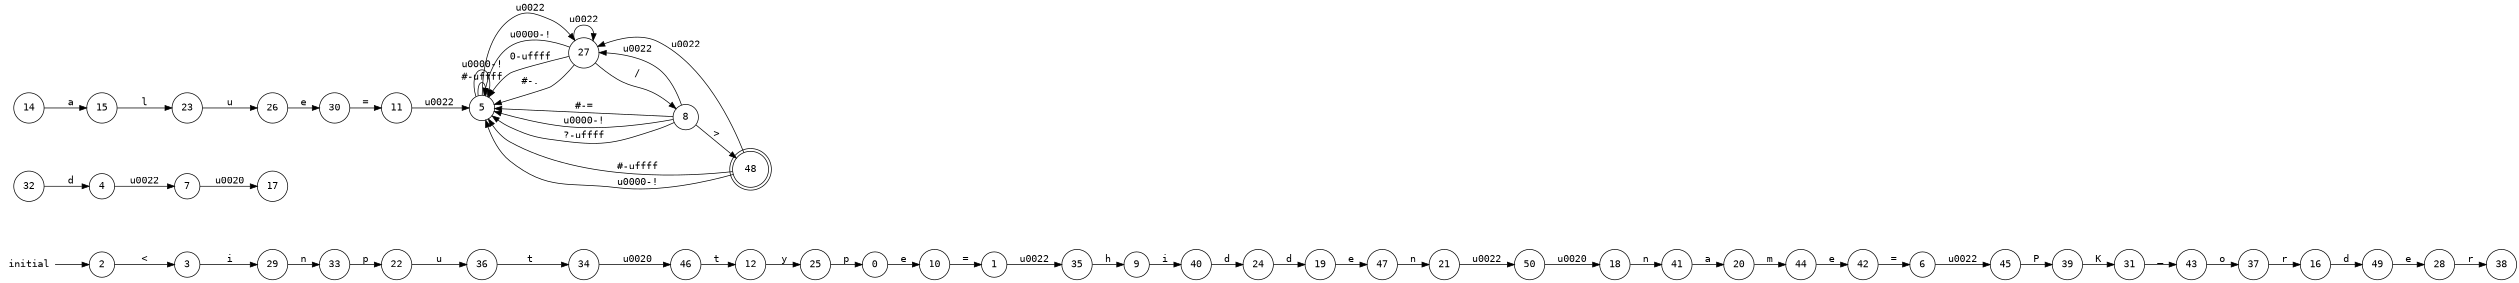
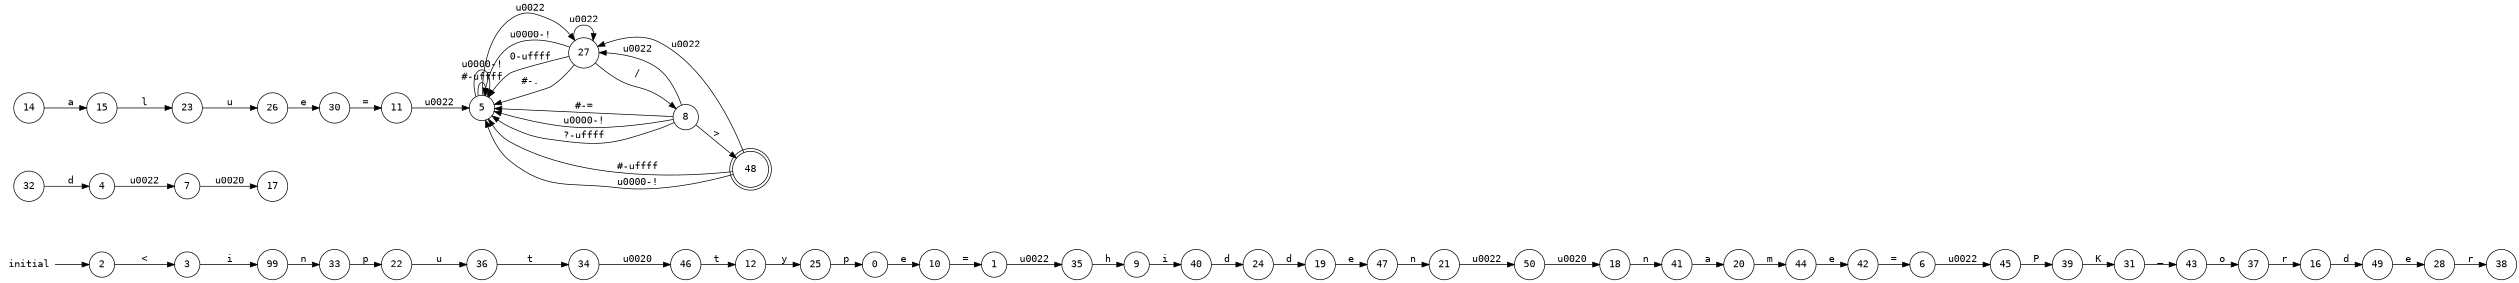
  digraph {
    fontname="DejaVu Sans Mono"
    rankdir=LR
    node [fontname="DejaVu Sans Mono" shape=circle]
    edge [fontname="DejaVu Sans Mono"]
    0
    10
    1
    35
    9
    40
    2
    3
-   29
+   29 [label=99]
    initial [shape=plaintext]
    33
    22
    4
    7
    17
    5
    27
    8
    48 [shape=doublecircle]
    6
    45
    39
    31
    14
    15
    24
    19
    11
    12
    25
    32
    23
    26
    30
    16
    49
    28
    38
    18
    41
    20
    44
    47
    21
    50
    42
    36
    34
    46
    43
    37
    0 -> 10 [label=e]
    10 -> 1 [label="="]
    1 -> 35 [label="\u0022"]
    35 -> 9 [label=h]
    9 -> 40 [label=i]
    40 -> 24 [label=d]
    2 -> 3 [label="<"]
    3 -> 29 [label=i]
    29 -> 33 [label=n]
    initial -> 2
    33 -> 22 [label=p]
    22 -> 36 [label=u]
    4 -> 7 [label="\u0022"]
    7 -> 17 [label="\u0020"]
    5 -> 5 [label="#-\uffff"]
    5 -> 5 [label="\u0000-!"]
    5 -> 27 [label="\u0022"]
    27 -> 5 [label="\u0000-!"]
    27 -> 5 [label="0-\uffff"]
    27 -> 5 [label="#-."]
    27 -> 27 [label="\u0022"]
    27 -> 8 [label="/"]
    8 -> 5 [label="#-="]
    8 -> 5 [label="\u0000-!"]
    8 -> 5 [label="?-\uffff"]
    8 -> 27 [label="\u0022"]
    8 -> 48 [label=">"]
    48 -> 5 [label="#-\uffff"]
    48 -> 5 [label="\u0000-!"]
    48 -> 27 [label="\u0022"]
    6 -> 45 [label="\u0022"]
    45 -> 39 [label=P]
    39 -> 31 [label=K]
    31 -> 43 [label=_]
    14 -> 15 [label=a]
    15 -> 23 [label=l]
    24 -> 19 [label=d]
    19 -> 47 [label=e]
    11 -> 5 [label="\u0022"]
    12 -> 25 [label=y]
    25 -> 0 [label=p]
    32 -> 4 [label=d]
    23 -> 26 [label=u]
    26 -> 30 [label=e]
    30 -> 11 [label="="]
    16 -> 49 [label=d]
    49 -> 28 [label=e]
    28 -> 38 [label=r]
    18 -> 41 [label=n]
    41 -> 20 [label=a]
    20 -> 44 [label=m]
    44 -> 42 [label=e]
    47 -> 21 [label=n]
    21 -> 50 [label="\u0022"]
    50 -> 18 [label="\u0020"]
    42 -> 6 [label="="]
    36 -> 34 [label=t]
    34 -> 46 [label="\u0020"]
    46 -> 12 [label=t]
    43 -> 37 [label=o]
    37 -> 16 [label=r]
  }
